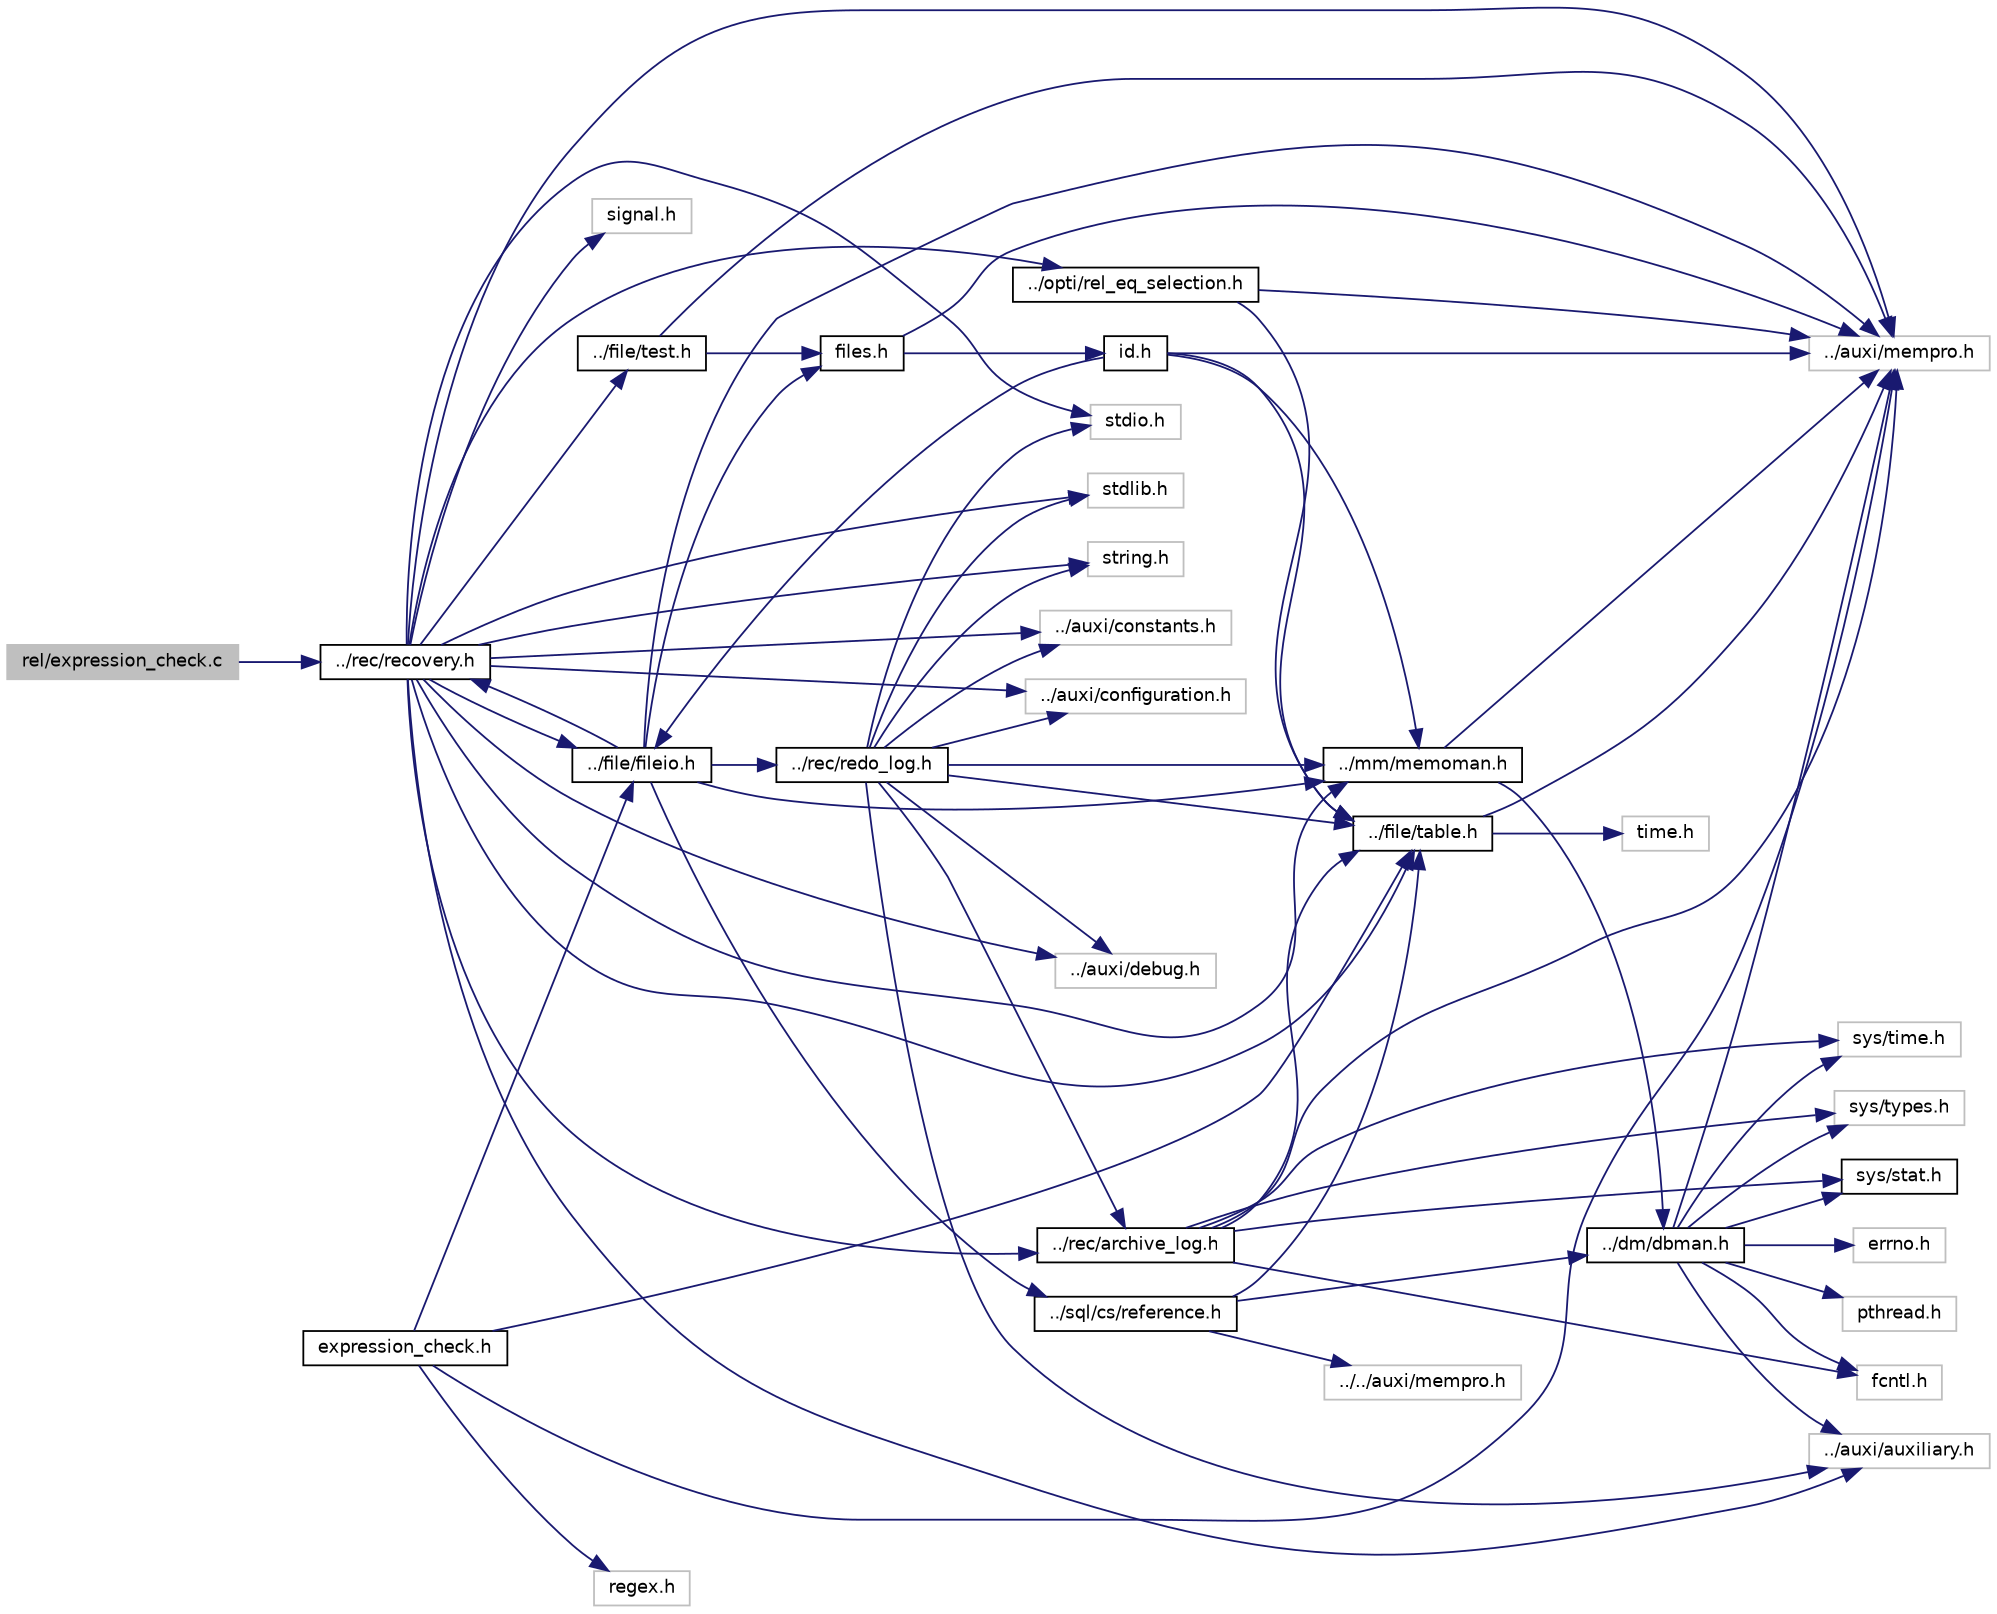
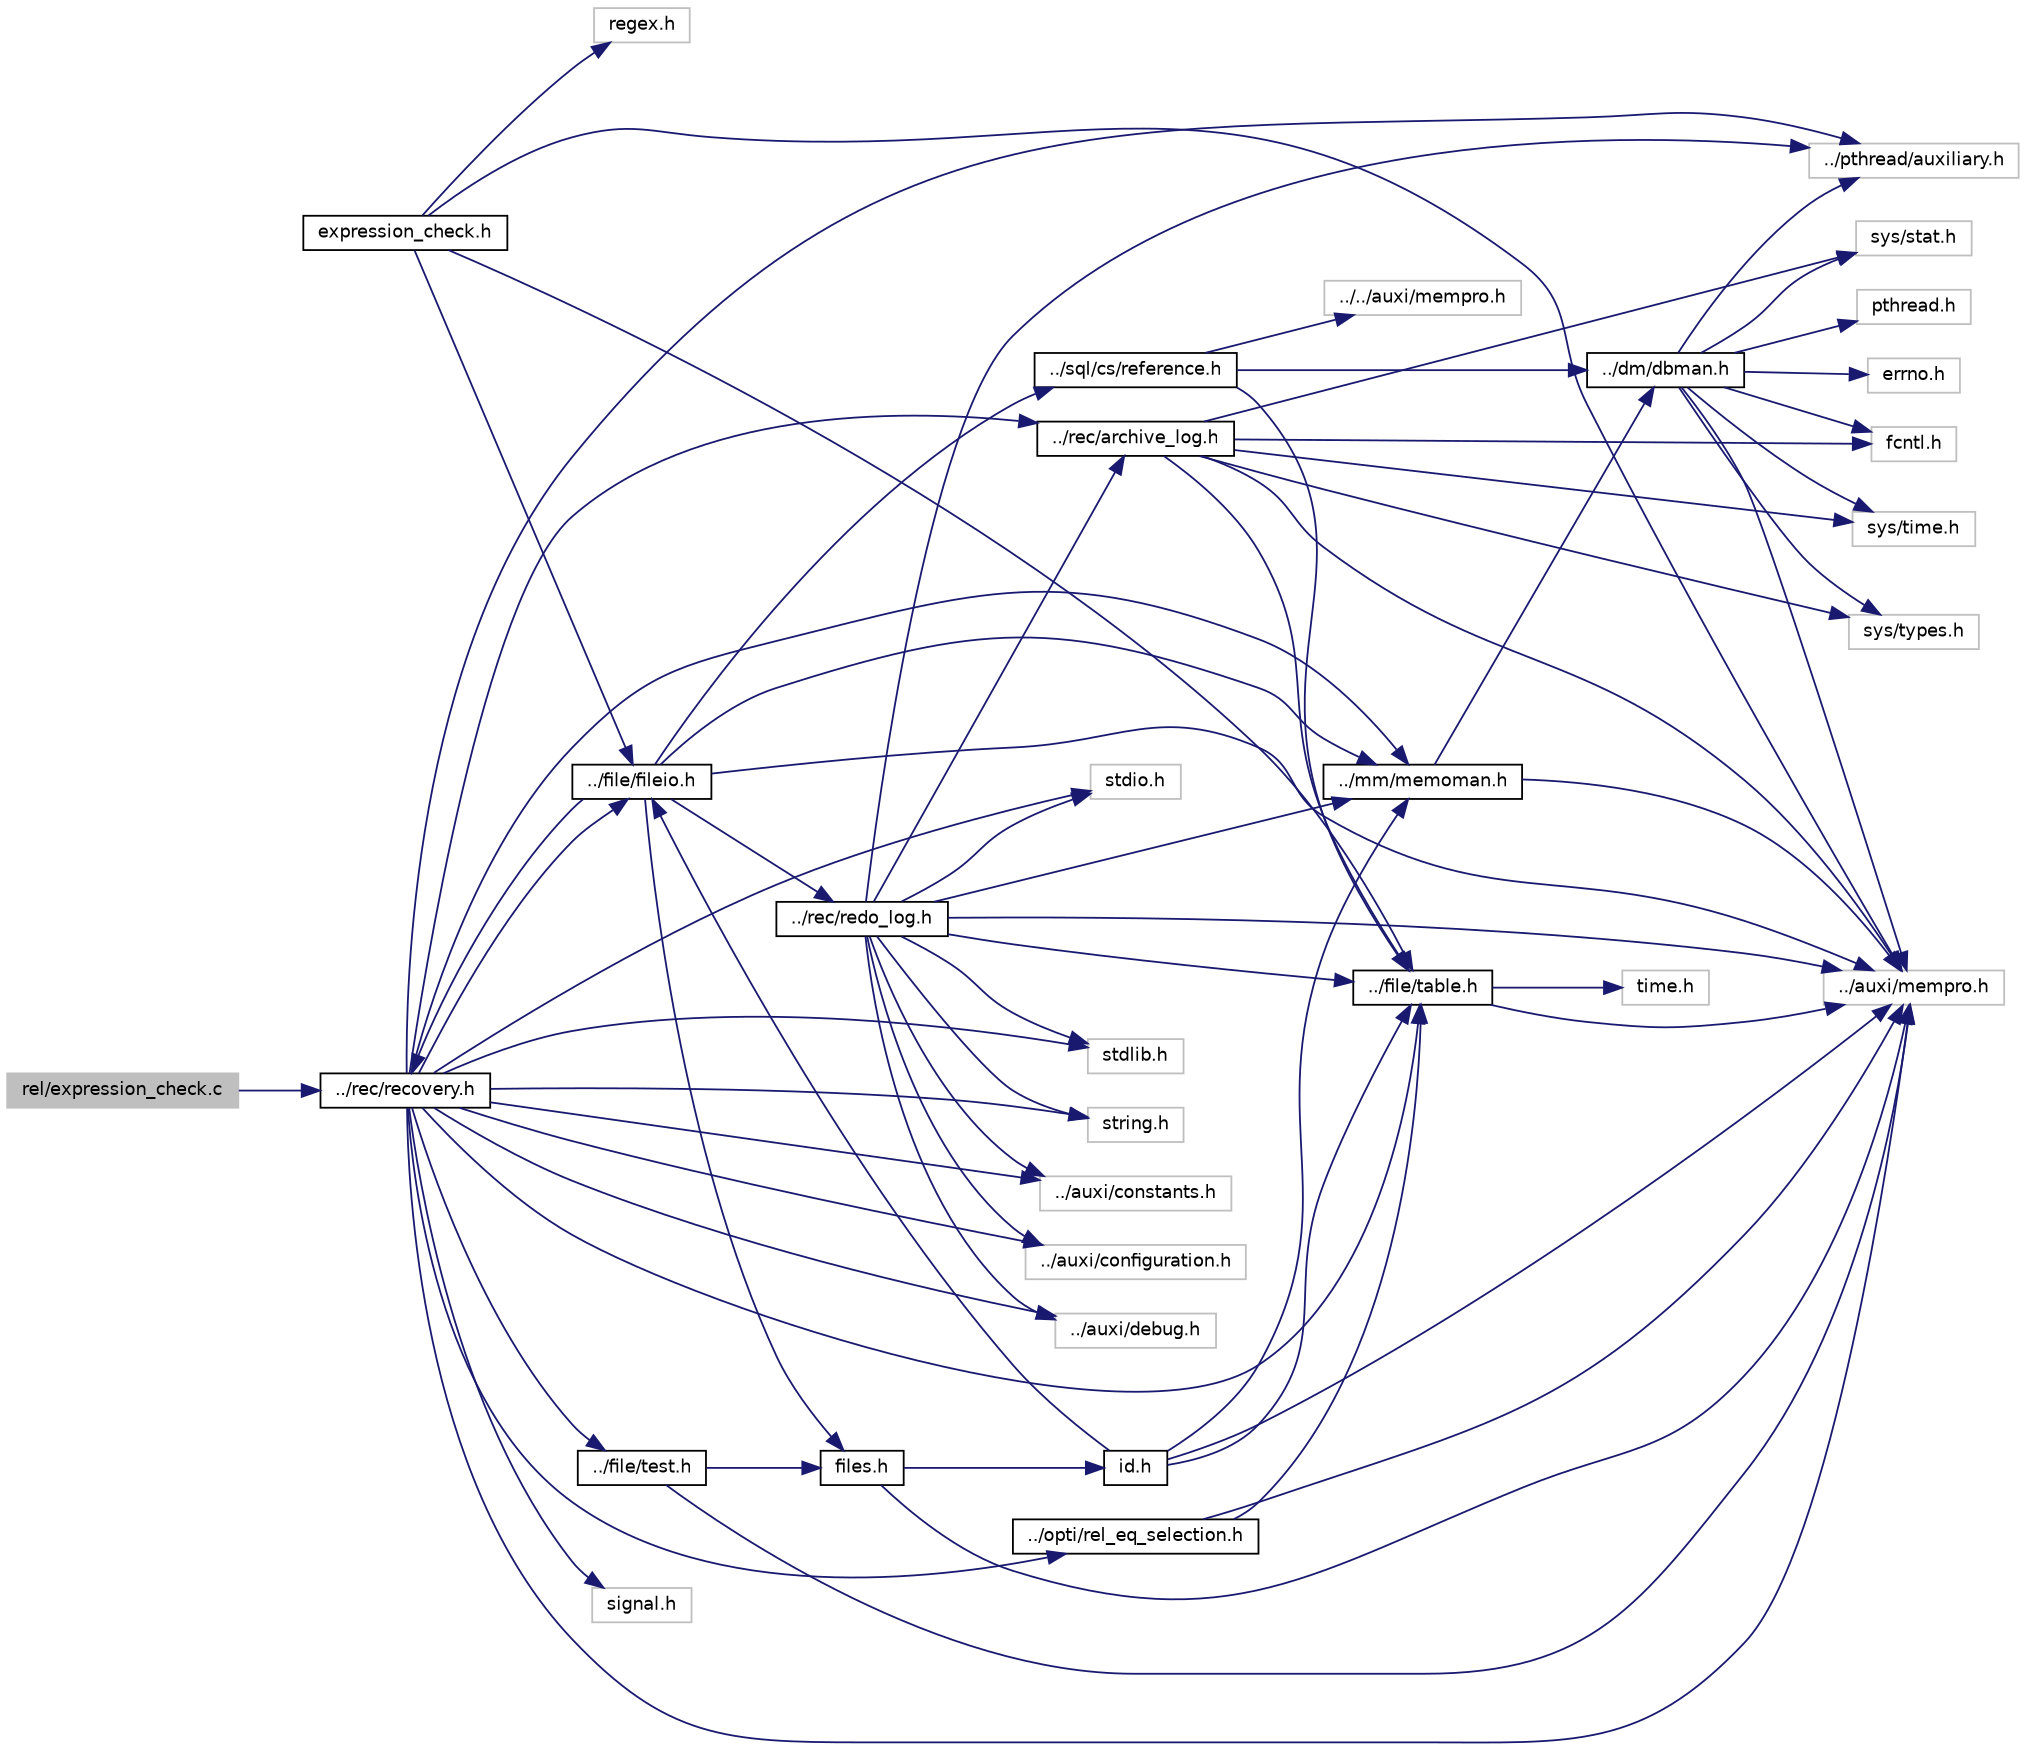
  digraph {
    rankdir=LR
    node [color=grey75 fontname=Helvetica fontsize=10 shape=record]
    edge [color=midnightblue fontname=Helvetica fontsize=10 labelfontname=Helvetica labelfontsize=10 style=solid]
    n1 [fillcolor=grey75 fontcolor=black height=0.2 label="rel/expression_check.c" style=filled width=0.4]
    n2 [color=black height=0.2 label="../rec/recovery.h" width=0.4]
    n3 [color=black height=0.2 label="expression_check.h" width=0.4]
    n4 [color=black height=0.2 label="../file/table.h" width=0.4]
    n5 [height=0.2 label="../auxi/mempro.h" width=0.4]
    n6 [color=black height=0.2 label="../file/fileio.h" width=0.4]
    n7 [height=0.2 label="regex.h" width=0.4]
    n8 [height=0.2 label="time.h" width=0.4]
    n9 [color=black height=0.2 label="../mm/memoman.h" width=0.4]
    n10 [color=black height=0.2 label="../sql/cs/reference.h" width=0.4]
    n11 [color=black height=0.2 label="files.h" width=0.4]
    n12 [color=black height=0.2 label="../rec/redo_log.h" width=0.4]
    n13 [color=black height=0.2 label="../dm/dbman.h" width=0.4]
-   n14 [height=0.2 label="../auxi/auxiliary.h" width=0.4]
+   n14 [height=0.2 label="../pthread/auxiliary.h" width=0.4]
    n15 [height=0.2 label="errno.h" width=0.4]
    n16 [height=0.2 label="pthread.h" width=0.4]
    n17 [height=0.2 label="sys/time.h" width=0.4]
    n18 [height=0.2 label="sys/types.h" width=0.4]
-   n19 [color=black height=0.2 label="sys/stat.h" width=0.4]
+   n19 [height=0.2 label="sys/stat.h" width=0.4]
    n20 [height=0.2 label="fcntl.h" width=0.4]
    n21 [height=0.2 label="../../auxi/mempro.h" width=0.4]
    n22 [height=0.2 label="../auxi/constants.h" width=0.4]
    n23 [height=0.2 label="../auxi/configuration.h" width=0.4]
    n24 [height=0.2 label="../auxi/debug.h" width=0.4]
    n25 [color=black height=0.2 label="../rec/archive_log.h" width=0.4]
    n26 [color=black height=0.2 label="../file/test.h" width=0.4]
    n27 [color=black height=0.2 label="../opti/rel_eq_selection.h" width=0.4]
    n28 [height=0.2 label="stdio.h" width=0.4]
    n29 [height=0.2 label="stdlib.h" width=0.4]
    n30 [height=0.2 label="string.h" width=0.4]
    n31 [height=0.2 label="signal.h" width=0.4]
    n32 [color=black height=0.2 label="id.h" width=0.4]
    n1 -> n2
    n2 -> n4
    n2 -> n5
    n2 -> n6
    n2 -> n9
    n2 -> n14
    n2 -> n22
    n2 -> n23
    n2 -> n24
    n2 -> n25
    n2 -> n26
    n2 -> n27
    n2 -> n28
    n2 -> n29
    n2 -> n30
    n2 -> n31
    n3 -> n4
    n3 -> n5
    n3 -> n6
    n3 -> n7
    n4 -> n5
    n4 -> n8
    n6 -> n2
    n6 -> n5
    n6 -> n9
    n6 -> n10
    n6 -> n11
    n6 -> n12
    n9 -> n5
    n9 -> n13
    n10 -> n4
    n10 -> n13
    n10 -> n21
    n11 -> n5
    n11 -> n32
    n12 -> n4
+   n12 -> n5
    n12 -> n9
    n12 -> n14
    n12 -> n22
    n12 -> n23
    n12 -> n24
    n12 -> n25
    n12 -> n28
    n12 -> n29
    n12 -> n30
    n13 -> n5
    n13 -> n14
    n13 -> n15
    n13 -> n16
    n13 -> n17
    n13 -> n18
    n13 -> n19
    n13 -> n20
    n25 -> n4
    n25 -> n5
    n25 -> n17
    n25 -> n18
    n25 -> n19
    n25 -> n20
    n26 -> n5
    n26 -> n11
    n27 -> n4
    n27 -> n5
    n32 -> n4
    n32 -> n5
    n32 -> n6
    n32 -> n9
  }
